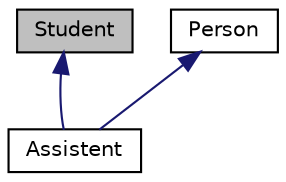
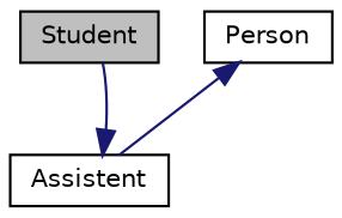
  digraph {
    node [color=black fillcolor=white fontname=Helvetica fontsize=10 shape=record style=filled]
    edge [color=midnightblue dir=back fontname=Helvetica fontsize=10 labelfontname=Helvetica labelfontsize=10 style=solid]
    n1 [fillcolor=grey75 fontcolor=black height=0.2 label=Student width=0.4]
    n2 [height=0.2 label=Assistent width=0.4]
    n3 [height=0.2 label=Person width=0.4]
-   n1 -> n2
+   n2 -> n1
    n3 -> n2
  }
